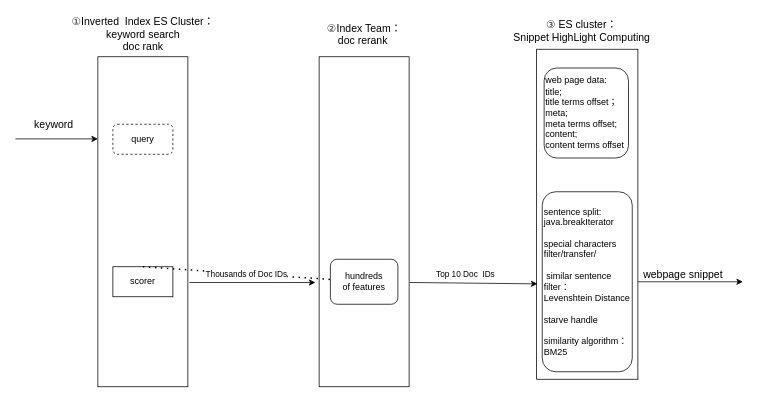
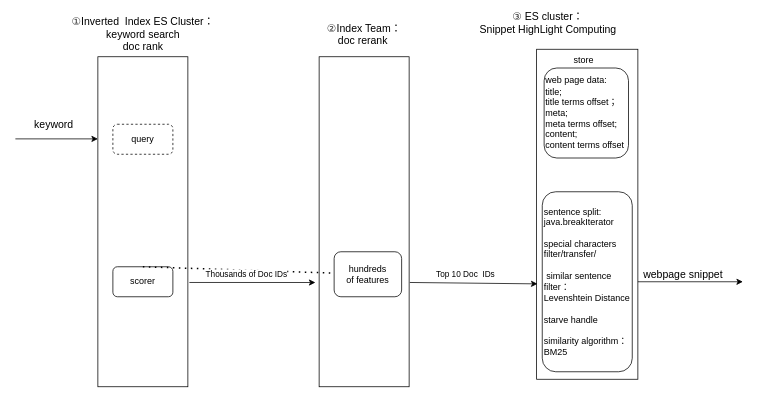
  <mxCell id="0" />
  <mxCell id="1" parent="0" />
  <mxCell id="2" value="" style="rounded=0;whiteSpace=wrap;html=1;" vertex="1" parent="1"><mxGeometry x="130" y="75" width="120" height="440" as="geometry" /></mxCell>
  <mxCell id="3" value="&lt;font style=&quot;font-size: 14px&quot;&gt;&lt;span style=&quot;color: rgb(51 , 51 , 51) ; background-color: rgb(255 , 255 , 255)&quot;&gt;①&lt;/span&gt;Inverted &amp;nbsp;Index ES Cluster：&lt;br&gt;keyword search&lt;br&gt;doc rank&lt;/font&gt;" style="text;html=1;align=center;verticalAlign=middle;resizable=0;points=[];autosize=1;" vertex="1" parent="1"><mxGeometry x="85" y="20" width="210" height="50" as="geometry" /></mxCell>
  <mxCell id="4" value="" style="rounded=0;whiteSpace=wrap;html=1;" vertex="1" parent="1"><mxGeometry x="425" y="75" width="120" height="440" as="geometry" /></mxCell>
  <mxCell id="5" value="&lt;font style=&quot;font-size: 14px&quot;&gt;&lt;span style=&quot;color: rgb(51 , 51 , 51) ; background-color: rgb(255 , 255 , 255)&quot;&gt;②&lt;/span&gt;Index Team：&lt;br&gt;doc rerank&amp;nbsp;&lt;/font&gt;" style="text;html=1;align=center;verticalAlign=middle;resizable=0;points=[];autosize=1;" vertex="1" parent="1"><mxGeometry x="415" y="25" width="140" height="40" as="geometry" /></mxCell>
  <mxCell id="6" value="" style="rounded=0;whiteSpace=wrap;html=1;" vertex="1" parent="1"><mxGeometry x="715" y="65" width="135" height="440" as="geometry" /></mxCell>
- <mxCell id="7" value="&lt;font style=&quot;font-size: 14px&quot;&gt;&lt;span style=&quot;color: rgb(51 , 51 , 51) ; background-color: rgb(255 , 255 , 255)&quot;&gt;③&lt;/span&gt;&amp;nbsp;ES cluster：&lt;br&gt;Snippet HighLight Computing&lt;/font&gt;" style="text;html=1;align=center;verticalAlign=middle;resizable=0;points=[];autosize=1;" vertex="1" parent="1"><mxGeometry x="675" y="20" width="200" height="40" as="geometry" /></mxCell>
+ <mxCell id="7" value="&lt;font style=&quot;font-size: 14px&quot;&gt;&lt;span style=&quot;color: rgb(51 , 51 , 51) ; background-color: rgb(255 , 255 , 255)&quot;&gt;③&lt;/span&gt;&amp;nbsp;ES cluster：&lt;br&gt;Snippet HighLight Computing&lt;/font&gt;" style="text;html=1;align=center;verticalAlign=middle;resizable=0;points=[];autosize=1;" vertex="1" parent="1"><mxGeometry x="630" y="10" width="200" height="40" as="geometry" /></mxCell>
  <mxCell id="8" value="" style="endArrow=classic;html=1;" edge="1" parent="1"><mxGeometry width="50" height="50" relative="1" as="geometry"><mxPoint x="20" y="184.5" as="sourcePoint" /><mxPoint x="130" y="184.5" as="targetPoint" /></mxGeometry></mxCell>
  <mxCell id="9" value="&lt;font style=&quot;font-size: 14px&quot;&gt;keyword&lt;/font&gt;" style="edgeLabel;html=1;align=center;verticalAlign=middle;resizable=0;points=[];" vertex="1" connectable="0" parent="8"><mxGeometry x="-0.444" y="-1" relative="1" as="geometry"><mxPoint x="19" y="-20.5" as="offset" /></mxGeometry></mxCell>
  <mxCell id="10" value="query" style="rounded=1;whiteSpace=wrap;html=1;dashed=1;" vertex="1" parent="1"><mxGeometry x="150" y="165" width="80" height="40" as="geometry" /></mxCell>
- <mxCell id="11" value="scorer" style="whiteSpace=wrap;html=1;rounded=0;" vertex="1" parent="1"><mxGeometry x="150" y="355" width="80" height="40" as="geometry" /></mxCell>
+ <mxCell id="11" value="scorer" style="rounded=1;whiteSpace=wrap;html=1;" vertex="1" parent="1"><mxGeometry x="150" y="355" width="80" height="40" as="geometry" /></mxCell>
  <mxCell id="12" value="" style="endArrow=none;dashed=1;html=1;dashPattern=1 3;strokeWidth=2;exitX=0.5;exitY=0;exitDx=0;exitDy=0;" edge="1" parent="1" source="11" target="15"><mxGeometry width="50" height="50" relative="1" as="geometry"><mxPoint x="170" y="295" as="sourcePoint" /><mxPoint x="220" y="245" as="targetPoint" /></mxGeometry></mxCell>
  <mxCell id="13" value="" style="endArrow=classic;html=1;exitX=1.017;exitY=0.684;exitDx=0;exitDy=0;exitPerimeter=0;" edge="1" parent="1" source="2"><mxGeometry width="50" height="50" relative="1" as="geometry"><mxPoint x="260" y="405" as="sourcePoint" /><mxPoint x="420" y="376" as="targetPoint" /></mxGeometry></mxCell>
  <mxCell id="14" value="Thousands of Doc IDs" style="edgeLabel;html=1;align=center;verticalAlign=middle;resizable=0;points=[];" vertex="1" connectable="0" parent="13"><mxGeometry x="-0.107" y="2" relative="1" as="geometry"><mxPoint y="-8.98" as="offset" /></mxGeometry></mxCell>
- <mxCell id="15" value="hundreds&lt;br&gt;&amp;nbsp;of features&amp;nbsp;" style="rounded=1;whiteSpace=wrap;html=1;" vertex="1" parent="1"><mxGeometry x="440" y="345" width="90" height="60" as="geometry" /></mxCell>
+ <mxCell id="15" value="hundreds&lt;br&gt;&amp;nbsp;of features&amp;nbsp;" style="rounded=1;whiteSpace=wrap;html=1;" vertex="1" parent="1"><mxGeometry x="445" y="335" width="90" height="60" as="geometry" /></mxCell>
  <mxCell id="16" value="Top 10 Doc &amp;nbsp;IDs" style="endArrow=classic;html=1;entryX=0.008;entryY=0.711;entryDx=0;entryDy=0;entryPerimeter=0;exitX=1.008;exitY=0.684;exitDx=0;exitDy=0;exitPerimeter=0;" edge="1" parent="1" source="4" target="6"><mxGeometry x="-0.131" y="12" width="50" height="50" relative="1" as="geometry"><mxPoint x="550" y="375" as="sourcePoint" /><mxPoint x="600" y="365" as="targetPoint" /><mxPoint as="offset" /></mxGeometry></mxCell>
  <mxCell id="17" value="web page data:&lt;br&gt;title;&lt;br&gt;title terms offset；meta; &lt;br&gt;meta terms offset;&lt;br&gt;content;&lt;br&gt;content terms offset" style="rounded=1;whiteSpace=wrap;html=1;align=left;" vertex="1" parent="1"><mxGeometry x="725" y="90" width="112.5" height="120" as="geometry" /></mxCell>
  <mxCell id="18" value="sentence split:&lt;br&gt;java.breakIterator&lt;br&gt;&lt;br&gt;special characters filter/transfer/&lt;br&gt;&lt;br&gt;&amp;nbsp;similar sentence filter：&lt;br&gt;Levenshtein Distance&lt;br&gt;&lt;br&gt;starve handle&lt;br&gt;&lt;br&gt;similarity algorithm：BM25" style="rounded=1;whiteSpace=wrap;html=1;align=left;" vertex="1" parent="1"><mxGeometry x="722.5" y="255" width="120" height="240" as="geometry" /></mxCell>
+ <mxCell id="19" value="store" style="text;html=1;strokeColor=none;fillColor=none;align=center;verticalAlign=middle;whiteSpace=wrap;rounded=0;" vertex="1" parent="1"><mxGeometry x="758" y="70" width="40" height="20" as="geometry" /></mxCell>
  <mxCell id="20" value="&lt;font style=&quot;font-size: 14px&quot;&gt;webpage snippet&lt;/font&gt;" style="endArrow=classic;html=1;" edge="1" parent="1"><mxGeometry x="-0.143" y="10" width="50" height="50" relative="1" as="geometry"><mxPoint x="850" y="375" as="sourcePoint" /><mxPoint x="990" y="375" as="targetPoint" /><mxPoint as="offset" /></mxGeometry></mxCell>
